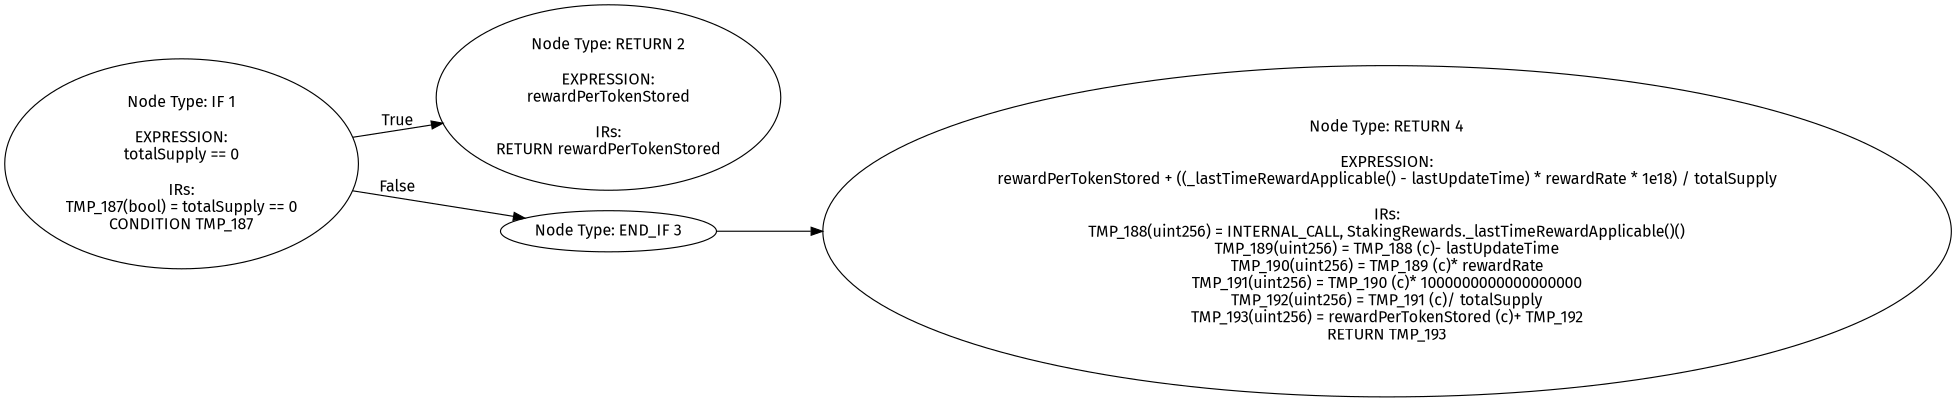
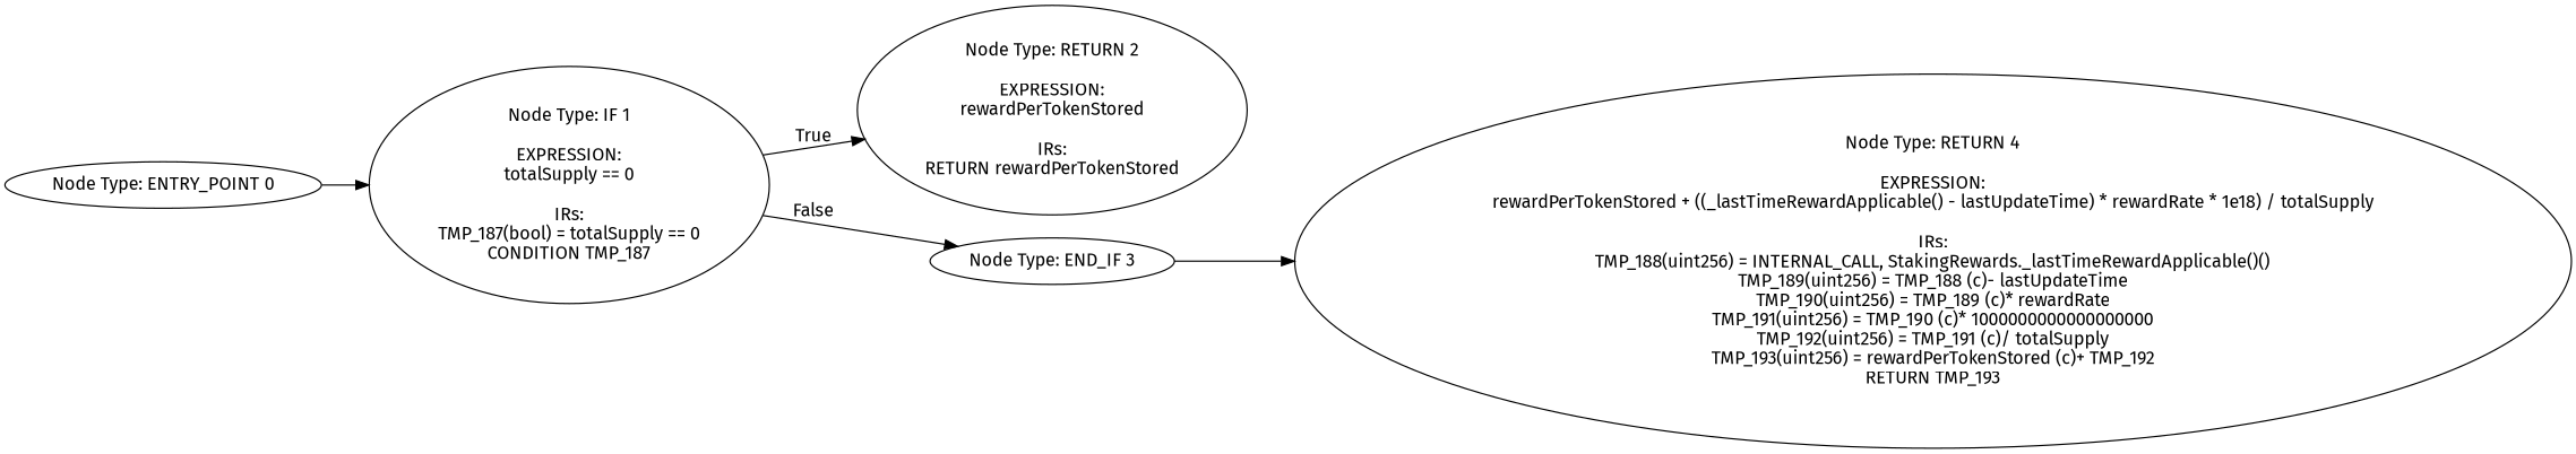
  digraph {
    rankdir=LR
    fontname="Fira Sans"
    node [fontname="Fira Sans"]
    edge [fontname="Fira Sans"]
+   n1 [label="Node Type: ENTRY_POINT 0\n"]
    n2 [label="Node Type: IF 1\n\nEXPRESSION:\ntotalSupply == 0\n\nIRs:\nTMP_187(bool) = totalSupply == 0\nCONDITION TMP_187"]
    n3 [label="Node Type: RETURN 2\n\nEXPRESSION:\nrewardPerTokenStored\n\nIRs:\nRETURN rewardPerTokenStored"]
    n4 [label="Node Type: END_IF 3\n"]
    n5 [label="Node Type: RETURN 4\n\nEXPRESSION:\nrewardPerTokenStored + ((_lastTimeRewardApplicable() - lastUpdateTime) * rewardRate * 1e18) / totalSupply\n\nIRs:\nTMP_188(uint256) = INTERNAL_CALL, StakingRewards._lastTimeRewardApplicable()()\nTMP_189(uint256) = TMP_188 (c)- lastUpdateTime\nTMP_190(uint256) = TMP_189 (c)* rewardRate\nTMP_191(uint256) = TMP_190 (c)* 1000000000000000000\nTMP_192(uint256) = TMP_191 (c)/ totalSupply\nTMP_193(uint256) = rewardPerTokenStored (c)+ TMP_192\nRETURN TMP_193"]
+   n1 -> n2
    n2 -> n3 [label=True]
    n2 -> n4 [label=False]
    n4 -> n5
  }
